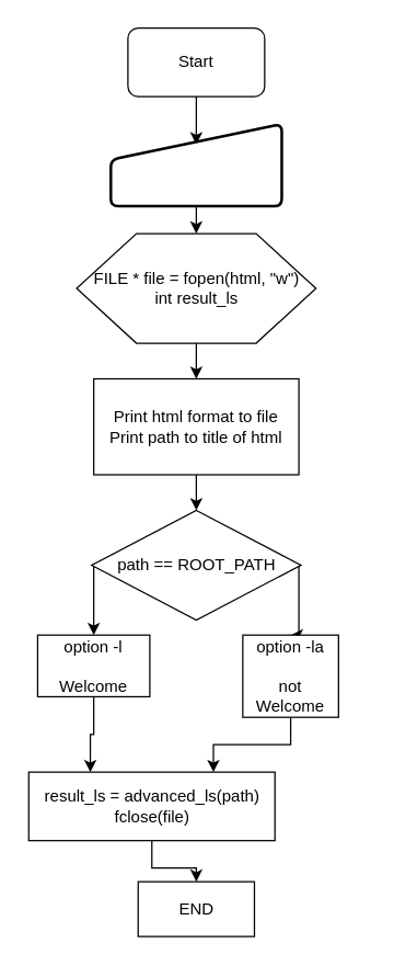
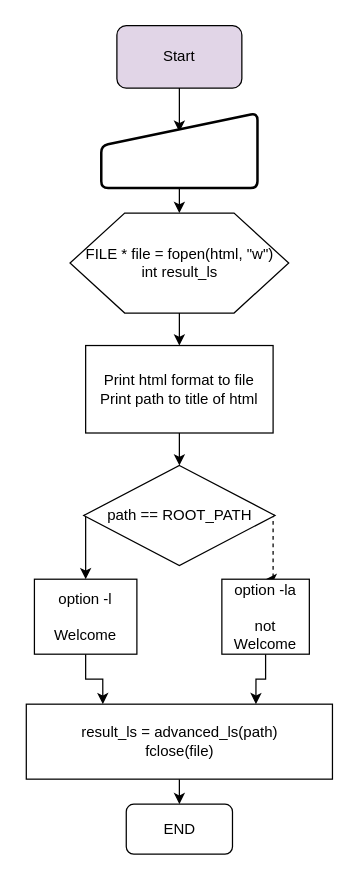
  <mxCell id="0" />
  <mxCell id="1" parent="0" />
  <mxCell id="2" style="edgeStyle=orthogonalEdgeStyle;rounded=0;orthogonalLoop=1;jettySize=auto;html=1;exitX=0.5;exitY=1;exitDx=0;exitDy=0;entryX=0.5;entryY=0.25;entryDx=0;entryDy=0;entryPerimeter=0;" edge="1" parent="1" source="3" target="5"><mxGeometry relative="1" as="geometry" /></mxCell>
- <mxCell id="3" value="Start&lt;br&gt;" style="rounded=1;whiteSpace=wrap;html=1;" vertex="1" parent="1"><mxGeometry x="93" y="20" width="100" height="50" as="geometry" /></mxCell>
+ <mxCell id="3" value="Start&lt;br&gt;" style="rounded=1;whiteSpace=wrap;html=1;fillColor=#e1d5e7;" vertex="1" parent="1"><mxGeometry x="93" y="20" width="100" height="50" as="geometry" /></mxCell>
  <mxCell id="4" style="edgeStyle=orthogonalEdgeStyle;rounded=0;orthogonalLoop=1;jettySize=auto;html=1;exitX=0.5;exitY=1;exitDx=0;exitDy=0;entryX=0.5;entryY=0;entryDx=0;entryDy=0;" edge="1" parent="1" source="5" target="7"><mxGeometry relative="1" as="geometry" /></mxCell>
  <mxCell id="5" value="" style="verticalLabelPosition=bottom;verticalAlign=top;html=1;strokeWidth=2;shape=manualInput;whiteSpace=wrap;rounded=1;size=26;arcSize=11;" vertex="1" parent="1"><mxGeometry x="80.5" y="90" width="125" height="60" as="geometry" /></mxCell>
  <mxCell id="6" style="edgeStyle=orthogonalEdgeStyle;rounded=0;orthogonalLoop=1;jettySize=auto;html=1;exitX=0.5;exitY=1;exitDx=0;exitDy=0;entryX=0.5;entryY=0;entryDx=0;entryDy=0;" edge="1" parent="1" source="7" target="9"><mxGeometry relative="1" as="geometry" /></mxCell>
  <mxCell id="7" value="FILE * file = fopen(html, &quot;w&quot;)&lt;br&gt;int result_ls&lt;br&gt;" style="shape=hexagon;perimeter=hexagonPerimeter2;whiteSpace=wrap;html=1;" vertex="1" parent="1"><mxGeometry x="55.5" y="170" width="175" height="80" as="geometry" /></mxCell>
  <mxCell id="8" style="edgeStyle=orthogonalEdgeStyle;rounded=0;orthogonalLoop=1;jettySize=auto;html=1;exitX=0.5;exitY=1;exitDx=0;exitDy=0;entryX=0.5;entryY=0;entryDx=0;entryDy=0;" edge="1" parent="1" source="9" target="12"><mxGeometry relative="1" as="geometry" /></mxCell>
  <mxCell id="9" value="Print html format to file&lt;br&gt;Print path to title of html&lt;br&gt;" style="rounded=0;whiteSpace=wrap;html=1;" vertex="1" parent="1"><mxGeometry x="68" y="276" width="150" height="70" as="geometry" /></mxCell>
- <mxCell id="10" style="edgeStyle=orthogonalEdgeStyle;rounded=0;orthogonalLoop=1;jettySize=auto;html=1;exitX=1;exitY=0.5;exitDx=0;exitDy=0;entryX=0.5;entryY=0;entryDx=0;entryDy=0;" edge="1" parent="1" source="12" target="16"><mxGeometry relative="1" as="geometry"><Array as="points"><mxPoint x="218" y="412" /></Array></mxGeometry></mxCell>
+ <mxCell id="10" style="edgeStyle=orthogonalEdgeStyle;rounded=0;orthogonalLoop=1;jettySize=auto;html=1;exitX=1;exitY=0.5;exitDx=0;exitDy=0;entryX=0.5;entryY=0;entryDx=0;entryDy=0;dashed=1;" edge="1" parent="1" source="12" target="16"><mxGeometry relative="1" as="geometry"><Array as="points"><mxPoint x="218" y="412" /></Array></mxGeometry></mxCell>
  <mxCell id="11" style="edgeStyle=orthogonalEdgeStyle;rounded=0;orthogonalLoop=1;jettySize=auto;html=1;exitX=0;exitY=0.5;exitDx=0;exitDy=0;entryX=0.5;entryY=0;entryDx=0;entryDy=0;" edge="1" parent="1" source="12" target="14"><mxGeometry relative="1" as="geometry"><Array as="points"><mxPoint x="68" y="412" /></Array></mxGeometry></mxCell>
  <mxCell id="12" value="path == ROOT_PATH" style="rhombus;whiteSpace=wrap;html=1;" vertex="1" parent="1"><mxGeometry x="66.5" y="372" width="153" height="80" as="geometry" /></mxCell>
  <mxCell id="13" style="edgeStyle=orthogonalEdgeStyle;rounded=0;orthogonalLoop=1;jettySize=auto;html=1;exitX=0.5;exitY=1;exitDx=0;exitDy=0;entryX=0.25;entryY=0;entryDx=0;entryDy=0;" edge="1" parent="1" source="14" target="18"><mxGeometry relative="1" as="geometry" /></mxCell>
- <mxCell id="14" value="option -l&lt;br&gt;&lt;br&gt;Welcome&lt;br&gt;" style="rounded=0;whiteSpace=wrap;html=1;" vertex="1" parent="1"><mxGeometry x="27" y="463" width="82" height="45" as="geometry" /></mxCell>
+ <mxCell id="14" value="option -l&lt;br&gt;&lt;br&gt;Welcome&lt;br&gt;" style="rounded=0;whiteSpace=wrap;html=1;" vertex="1" parent="1"><mxGeometry x="27" y="463" width="82" height="60" as="geometry" /></mxCell>
  <mxCell id="15" style="edgeStyle=orthogonalEdgeStyle;rounded=0;orthogonalLoop=1;jettySize=auto;html=1;exitX=0.5;exitY=1;exitDx=0;exitDy=0;entryX=0.75;entryY=0;entryDx=0;entryDy=0;" edge="1" parent="1" source="16" target="18"><mxGeometry relative="1" as="geometry" /></mxCell>
  <mxCell id="16" value="option -la&lt;br&gt;&lt;br&gt;not Welcome&lt;br&gt;" style="rounded=0;whiteSpace=wrap;html=1;" vertex="1" parent="1"><mxGeometry x="177" y="463" width="70" height="60" as="geometry" /></mxCell>
  <mxCell id="17" style="edgeStyle=orthogonalEdgeStyle;rounded=0;orthogonalLoop=1;jettySize=auto;html=1;exitX=0.5;exitY=1;exitDx=0;exitDy=0;entryX=0.5;entryY=0;entryDx=0;entryDy=0;" edge="1" parent="1" source="18" target="19"><mxGeometry relative="1" as="geometry" /></mxCell>
- <mxCell id="18" value="result_ls = advanced_ls(path)&lt;br&gt;fclose(file)&lt;br&gt;" style="rounded=0;whiteSpace=wrap;html=1;" vertex="1" parent="1"><mxGeometry x="20.5" y="563" width="180" height="50" as="geometry" /></mxCell>
- <mxCell id="19" value="END" style="whiteSpace=wrap;html=1;rounded=0;" vertex="1" parent="1"><mxGeometry x="100.5" y="643" width="85" height="40" as="geometry" /></mxCell>
+ <mxCell id="18" value="result_ls = advanced_ls(path)&lt;br&gt;fclose(file)&lt;br&gt;" style="rounded=0;whiteSpace=wrap;html=1;" vertex="1" parent="1"><mxGeometry x="20.5" y="563" width="245" height="60" as="geometry" /></mxCell>
+ <mxCell id="19" value="END" style="rounded=1;whiteSpace=wrap;html=1;" vertex="1" parent="1"><mxGeometry x="100.5" y="643" width="85" height="40" as="geometry" /></mxCell>
